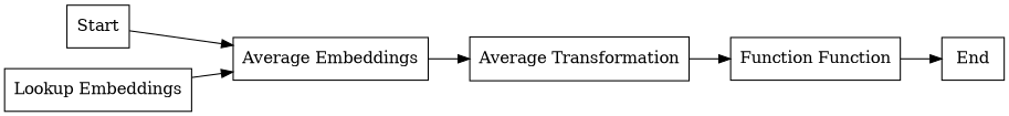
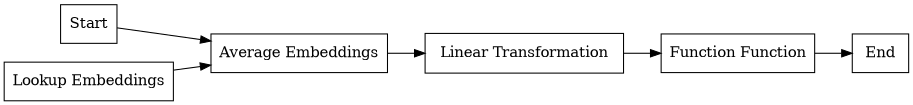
  digraph {
    rankdir=LR
    node [shape=record]
    n1 [label=Start]
    n2 [label="Average Embeddings"]
    n3 [label="Lookup Embeddings"]
-   n4 [label="Average Transformation"]
+   n4 [label="Linear Transformation"]
    n5 [label="Function Function"]
    n6 [label=End]
    n1 -> n2
    n2 -> n4
    n3 -> n2
    n4 -> n5
    n5 -> n6
  }
